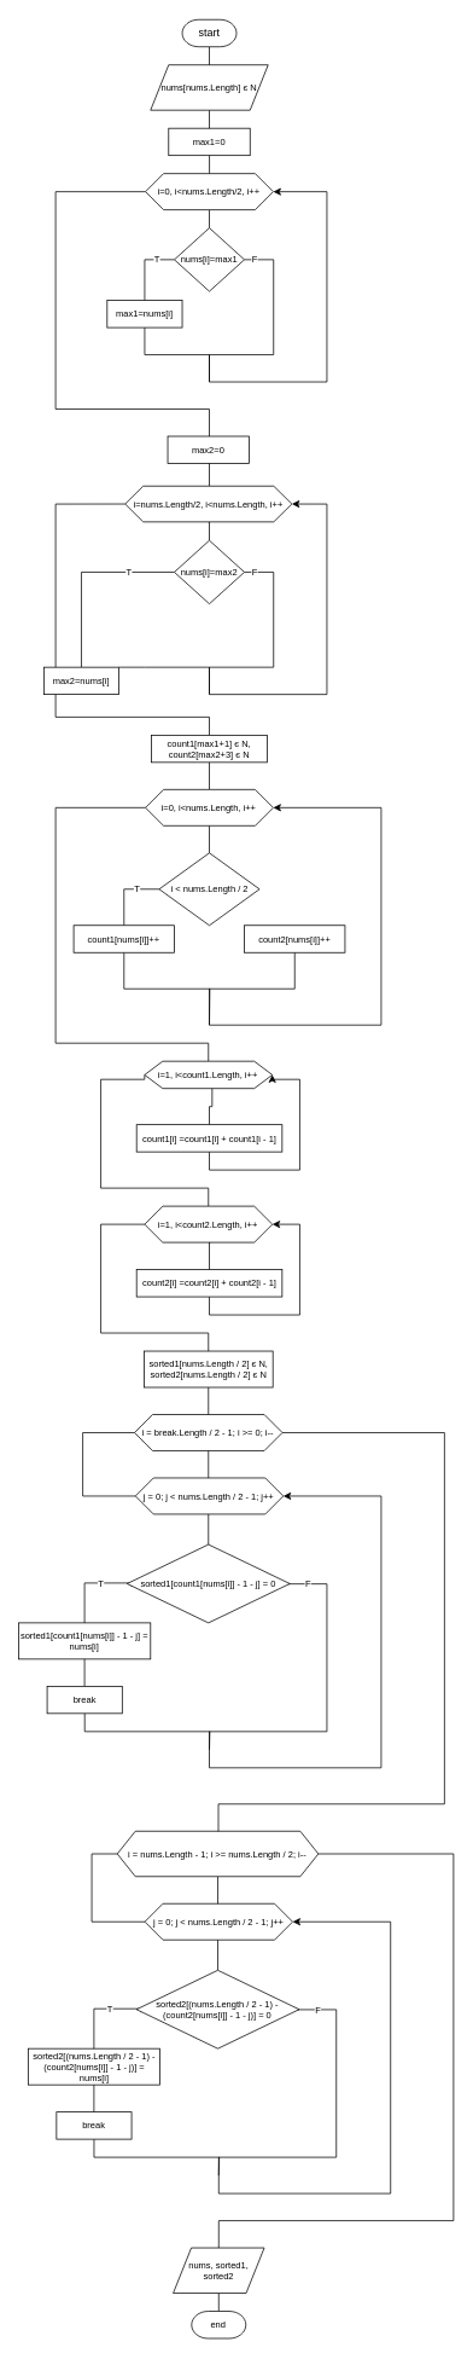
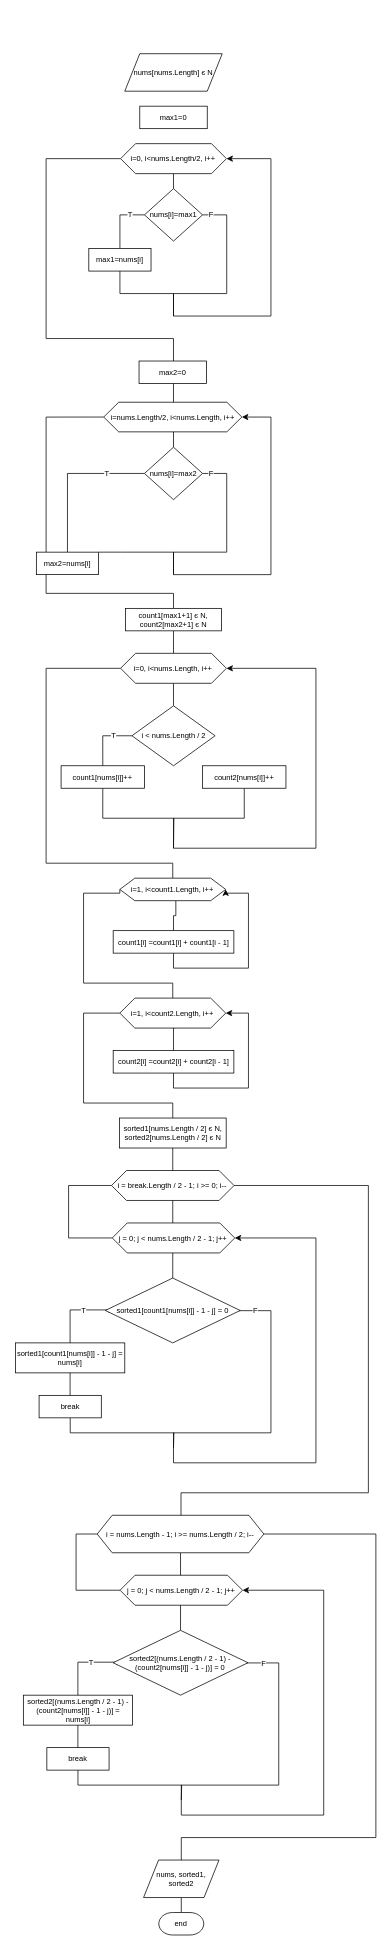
  <mxCell id="0" />
  <mxCell id="1" parent="0" />
- <mxCell id="2" style="edgeStyle=orthogonalEdgeStyle;rounded=0;orthogonalLoop=1;jettySize=auto;html=1;exitX=0.5;exitY=1;exitDx=0;exitDy=0;exitPerimeter=0;fontSize=10;endArrow=none;endFill=0;" edge="1" parent="1" source="3" target="8"><mxGeometry relative="1" as="geometry" /></mxCell>
- <mxCell id="3" value="start" style="strokeWidth=1;html=1;shape=mxgraph.flowchart.terminator;whiteSpace=wrap;" vertex="1" parent="1"><mxGeometry x="201" y="20" width="60" height="30" as="geometry" /></mxCell>
  <mxCell id="4" value="nums[nums.Length] є N" style="shape=parallelogram;perimeter=parallelogramPerimeter;whiteSpace=wrap;html=1;fixedSize=1;strokeWidth=1;fontSize=10;" vertex="1" parent="1"><mxGeometry x="166" y="70" width="130" height="50" as="geometry" /></mxCell>
  <mxCell id="5" value="max1=0" style="rounded=0;whiteSpace=wrap;html=1;fontSize=10;strokeWidth=1;" vertex="1" parent="1"><mxGeometry x="186" y="140" width="90" height="30" as="geometry" /></mxCell>
  <mxCell id="6" style="edgeStyle=orthogonalEdgeStyle;rounded=0;orthogonalLoop=1;jettySize=auto;html=1;exitX=0;exitY=0.5;exitDx=0;exitDy=0;fontSize=10;endArrow=none;endFill=0;" edge="1" parent="1" source="8" target="17"><mxGeometry relative="1" as="geometry"><Array as="points"><mxPoint x="61" y="210" /><mxPoint x="61" y="450" /><mxPoint x="231" y="450" /></Array></mxGeometry></mxCell>
  <mxCell id="7" style="edgeStyle=orthogonalEdgeStyle;rounded=0;orthogonalLoop=1;jettySize=auto;html=1;exitX=0.5;exitY=1;exitDx=0;exitDy=0;entryX=0.5;entryY=0;entryDx=0;entryDy=0;fontSize=10;endArrow=none;endFill=0;" edge="1" parent="1" source="8" target="11"><mxGeometry relative="1" as="geometry" /></mxCell>
  <mxCell id="8" value="i=0, i&amp;lt;nums.Length/2, i++" style="shape=hexagon;perimeter=hexagonPerimeter2;whiteSpace=wrap;html=1;fixedSize=1;strokeWidth=1;fontSize=10;" vertex="1" parent="1"><mxGeometry x="160.38" y="190" width="141.25" height="40" as="geometry" /></mxCell>
  <mxCell id="9" value="T" style="edgeStyle=orthogonalEdgeStyle;rounded=0;orthogonalLoop=1;jettySize=auto;html=1;exitX=0;exitY=0.5;exitDx=0;exitDy=0;entryX=0.5;entryY=0;entryDx=0;entryDy=0;fontSize=10;endArrow=none;endFill=0;" edge="1" parent="1" source="11" target="13"><mxGeometry x="-0.516" relative="1" as="geometry"><mxPoint as="offset" /></mxGeometry></mxCell>
  <mxCell id="10" value="F" style="edgeStyle=orthogonalEdgeStyle;rounded=0;orthogonalLoop=1;jettySize=auto;html=1;exitX=1;exitY=0.5;exitDx=0;exitDy=0;entryX=1;entryY=0.5;entryDx=0;entryDy=0;fontSize=10;endArrow=classic;endFill=1;" edge="1" parent="1" source="11" target="8"><mxGeometry x="-0.965" relative="1" as="geometry"><Array as="points"><mxPoint x="302" y="285" /><mxPoint x="302" y="390" /><mxPoint x="231" y="390" /><mxPoint x="231" y="420" /><mxPoint x="361" y="420" /><mxPoint x="361" y="210" /></Array><mxPoint as="offset" /></mxGeometry></mxCell>
  <mxCell id="11" value="nums[i]=max1" style="rhombus;whiteSpace=wrap;html=1;fontSize=10;strokeWidth=1;" vertex="1" parent="1"><mxGeometry x="192.25" y="250" width="77.5" height="70" as="geometry" /></mxCell>
  <mxCell id="12" style="edgeStyle=orthogonalEdgeStyle;rounded=0;orthogonalLoop=1;jettySize=auto;html=1;fontSize=10;endArrow=none;endFill=0;" edge="1" parent="1" source="13"><mxGeometry relative="1" as="geometry"><mxPoint x="231" y="420" as="targetPoint" /><Array as="points"><mxPoint x="160" y="390" /><mxPoint x="231" y="390" /><mxPoint x="231" y="400" /></Array></mxGeometry></mxCell>
  <mxCell id="13" value="max1=nums[i]" style="rounded=0;whiteSpace=wrap;html=1;strokeWidth=1;fontSize=10;" vertex="1" parent="1"><mxGeometry x="118" y="330" width="83" height="30" as="geometry" /></mxCell>
  <mxCell id="14" style="edgeStyle=orthogonalEdgeStyle;rounded=0;orthogonalLoop=1;jettySize=auto;html=1;exitX=0.5;exitY=1;exitDx=0;exitDy=0;fontSize=10;endArrow=none;endFill=0;" edge="1" parent="1" source="13" target="13"><mxGeometry relative="1" as="geometry" /></mxCell>
  <mxCell id="15" style="edgeStyle=orthogonalEdgeStyle;rounded=0;orthogonalLoop=1;jettySize=auto;html=1;exitX=0.5;exitY=1;exitDx=0;exitDy=0;entryX=0.5;entryY=0;entryDx=0;entryDy=0;fontSize=10;endArrow=none;endFill=0;" edge="1" parent="1" source="17" target="20"><mxGeometry relative="1" as="geometry" /></mxCell>
  <mxCell id="16" style="edgeStyle=orthogonalEdgeStyle;rounded=0;orthogonalLoop=1;jettySize=auto;html=1;exitX=0;exitY=0.5;exitDx=0;exitDy=0;entryX=0.5;entryY=0;entryDx=0;entryDy=0;fontSize=10;endArrow=none;endFill=0;" edge="1" parent="1" source="17" target="26"><mxGeometry relative="1" as="geometry"><Array as="points"><mxPoint x="61" y="555" /><mxPoint x="61" y="790" /><mxPoint x="231" y="790" /></Array></mxGeometry></mxCell>
  <mxCell id="17" value="i=nums.Length/2, i&amp;lt;nums.Length, i++" style="shape=hexagon;perimeter=hexagonPerimeter2;whiteSpace=wrap;html=1;fixedSize=1;strokeWidth=1;fontSize=10;" vertex="1" parent="1"><mxGeometry x="137.84" y="535" width="184.32" height="39.5" as="geometry" /></mxCell>
  <mxCell id="18" value="T" style="edgeStyle=orthogonalEdgeStyle;rounded=0;orthogonalLoop=1;jettySize=auto;html=1;exitX=0;exitY=0.5;exitDx=0;exitDy=0;entryX=0.5;entryY=0;entryDx=0;entryDy=0;fontSize=10;endArrow=none;endFill=0;" edge="1" source="20" target="22" parent="1"><mxGeometry x="-0.516" relative="1" as="geometry"><mxPoint as="offset" /></mxGeometry></mxCell>
  <mxCell id="19" value="F" style="edgeStyle=orthogonalEdgeStyle;rounded=0;orthogonalLoop=1;jettySize=auto;html=1;exitX=1;exitY=0.5;exitDx=0;exitDy=0;entryX=1;entryY=0.5;entryDx=0;entryDy=0;fontSize=10;endArrow=classic;endFill=1;" edge="1" source="20" target="17" parent="1"><mxGeometry x="-0.965" relative="1" as="geometry"><Array as="points"><mxPoint x="302" y="630" /><mxPoint x="302" y="735" /><mxPoint x="231" y="735" /><mxPoint x="231" y="765" /><mxPoint x="361" y="765" /><mxPoint x="361" y="555" /></Array><mxPoint as="offset" /></mxGeometry></mxCell>
  <mxCell id="20" value="nums[i]=max2" style="rhombus;whiteSpace=wrap;html=1;fontSize=10;strokeWidth=1;" vertex="1" parent="1"><mxGeometry x="192.25" y="595" width="77.5" height="70" as="geometry" /></mxCell>
  <mxCell id="21" style="edgeStyle=orthogonalEdgeStyle;rounded=0;orthogonalLoop=1;jettySize=auto;html=1;fontSize=10;endArrow=none;endFill=0;" edge="1" source="22" parent="1"><mxGeometry relative="1" as="geometry"><mxPoint x="231" y="765" as="targetPoint" /><Array as="points"><mxPoint x="160" y="735" /><mxPoint x="231" y="735" /><mxPoint x="231" y="745" /></Array></mxGeometry></mxCell>
  <mxCell id="22" value="max2=nums[i]" style="rounded=0;whiteSpace=wrap;html=1;strokeWidth=1;fontSize=10;" vertex="1" parent="1"><mxGeometry x="48" y="735" width="83" height="30" as="geometry" /></mxCell>
  <mxCell id="23" style="edgeStyle=orthogonalEdgeStyle;rounded=0;orthogonalLoop=1;jettySize=auto;html=1;exitX=0.5;exitY=1;exitDx=0;exitDy=0;fontSize=10;endArrow=none;endFill=0;" edge="1" source="22" target="22" parent="1"><mxGeometry relative="1" as="geometry" /></mxCell>
  <mxCell id="24" value="max2=0" style="rounded=0;whiteSpace=wrap;html=1;fontSize=10;strokeWidth=1;" vertex="1" parent="1"><mxGeometry x="185" y="480" width="90" height="30" as="geometry" /></mxCell>
  <mxCell id="25" style="edgeStyle=orthogonalEdgeStyle;rounded=0;orthogonalLoop=1;jettySize=auto;html=1;exitX=0.5;exitY=1;exitDx=0;exitDy=0;entryX=0.5;entryY=0;entryDx=0;entryDy=0;fontSize=10;endArrow=none;endFill=0;" edge="1" parent="1" source="26" target="29"><mxGeometry relative="1" as="geometry" /></mxCell>
- <mxCell id="26" value="count1[max1+1] є N,&lt;br&gt;count2[max2+3] є N" style="rounded=0;whiteSpace=wrap;html=1;strokeWidth=1;fontSize=10;" vertex="1" parent="1"><mxGeometry x="167.01" y="810" width="128" height="30" as="geometry" /></mxCell>
+ <mxCell id="26" value="count1[max1+1] є N,&lt;br&gt;count2[max2+1] є N" style="rounded=0;whiteSpace=wrap;html=1;strokeWidth=1;fontSize=10;" vertex="1" parent="1"><mxGeometry x="167.01" y="810" width="128" height="30" as="geometry" /></mxCell>
  <mxCell id="27" style="edgeStyle=orthogonalEdgeStyle;rounded=0;orthogonalLoop=1;jettySize=auto;html=1;exitX=0.5;exitY=1;exitDx=0;exitDy=0;entryX=0.5;entryY=0;entryDx=0;entryDy=0;fontSize=10;endArrow=none;endFill=0;" edge="1" parent="1" source="29" target="31"><mxGeometry relative="1" as="geometry" /></mxCell>
  <mxCell id="28" style="edgeStyle=orthogonalEdgeStyle;rounded=0;orthogonalLoop=1;jettySize=auto;html=1;exitX=0;exitY=0.5;exitDx=0;exitDy=0;fontSize=10;endArrow=none;endFill=0;" edge="1" parent="1" source="29" target="38"><mxGeometry relative="1" as="geometry"><Array as="points"><mxPoint x="61" y="890" /><mxPoint x="61" y="1150" /><mxPoint x="230" y="1150" /></Array></mxGeometry></mxCell>
  <mxCell id="29" value="i=0, i&amp;lt;nums.Length, i++" style="shape=hexagon;perimeter=hexagonPerimeter2;whiteSpace=wrap;html=1;fixedSize=1;strokeWidth=1;fontSize=10;" vertex="1" parent="1"><mxGeometry x="160.37" y="870" width="141.25" height="40" as="geometry" /></mxCell>
  <mxCell id="30" value="T" style="edgeStyle=orthogonalEdgeStyle;rounded=0;orthogonalLoop=1;jettySize=auto;html=1;exitX=0;exitY=0.5;exitDx=0;exitDy=0;entryX=0.5;entryY=0;entryDx=0;entryDy=0;fontSize=10;endArrow=none;endFill=0;" edge="1" parent="1" source="31" target="33"><mxGeometry x="-0.379" relative="1" as="geometry"><mxPoint as="offset" /></mxGeometry></mxCell>
  <mxCell id="31" value="i &amp;lt; nums.Length / 2" style="rhombus;whiteSpace=wrap;html=1;fontSize=10;strokeWidth=1;" vertex="1" parent="1"><mxGeometry x="175.51" y="940" width="111" height="80" as="geometry" /></mxCell>
  <mxCell id="32" style="edgeStyle=orthogonalEdgeStyle;rounded=0;orthogonalLoop=1;jettySize=auto;html=1;exitX=0.5;exitY=1;exitDx=0;exitDy=0;fontSize=10;endArrow=none;endFill=0;" edge="1" parent="1" source="33"><mxGeometry relative="1" as="geometry"><mxPoint x="231" y="1130" as="targetPoint" /></mxGeometry></mxCell>
  <mxCell id="33" value="count1[nums[i]]++" style="rounded=0;whiteSpace=wrap;html=1;fontSize=10;strokeWidth=1;" vertex="1" parent="1"><mxGeometry x="81" y="1020" width="111.25" height="30" as="geometry" /></mxCell>
  <mxCell id="34" style="edgeStyle=orthogonalEdgeStyle;rounded=0;orthogonalLoop=1;jettySize=auto;html=1;exitX=0.5;exitY=1;exitDx=0;exitDy=0;fontSize=10;endArrow=classic;endFill=1;entryX=1;entryY=0.5;entryDx=0;entryDy=0;" edge="1" parent="1" source="35" target="29"><mxGeometry relative="1" as="geometry"><mxPoint x="251" y="1140" as="targetPoint" /><Array as="points"><mxPoint x="325" y="1090" /><mxPoint x="231" y="1090" /><mxPoint x="231" y="1130" /><mxPoint x="421" y="1130" /><mxPoint x="421" y="890" /></Array></mxGeometry></mxCell>
  <mxCell id="35" value="count2[nums[i]]++" style="rounded=0;whiteSpace=wrap;html=1;fontSize=10;strokeWidth=1;" vertex="1" parent="1"><mxGeometry x="269.75" y="1020" width="111.25" height="30" as="geometry" /></mxCell>
  <mxCell id="36" style="edgeStyle=orthogonalEdgeStyle;rounded=0;orthogonalLoop=1;jettySize=auto;html=1;exitX=0.529;exitY=0.984;exitDx=0;exitDy=0;entryX=0.5;entryY=0;entryDx=0;entryDy=0;fontSize=10;endArrow=none;endFill=0;exitPerimeter=0;" edge="1" parent="1" source="38" target="40"><mxGeometry relative="1" as="geometry" /></mxCell>
  <mxCell id="37" style="edgeStyle=orthogonalEdgeStyle;rounded=0;orthogonalLoop=1;jettySize=auto;html=1;exitX=0;exitY=0.5;exitDx=0;exitDy=0;entryX=0.5;entryY=0;entryDx=0;entryDy=0;fontSize=10;endArrow=none;endFill=0;" edge="1" parent="1" source="38" target="43"><mxGeometry relative="1" as="geometry"><Array as="points"><mxPoint x="111" y="1190" /><mxPoint x="111" y="1310" /><mxPoint x="230" y="1310" /></Array></mxGeometry></mxCell>
  <mxCell id="38" value="i=1, i&amp;lt;count1.Length, i++" style="shape=hexagon;perimeter=hexagonPerimeter2;whiteSpace=wrap;html=1;fixedSize=1;strokeWidth=1;fontSize=10;" vertex="1" parent="1"><mxGeometry x="159.38" y="1170" width="141.25" height="30" as="geometry" /></mxCell>
  <mxCell id="39" style="edgeStyle=orthogonalEdgeStyle;rounded=0;orthogonalLoop=1;jettySize=auto;html=1;exitX=0.5;exitY=1;exitDx=0;exitDy=0;entryX=1;entryY=0.5;entryDx=0;entryDy=0;fontSize=10;endArrow=classic;endFill=1;" edge="1" parent="1" source="40" target="38"><mxGeometry relative="1" as="geometry"><Array as="points"><mxPoint x="231" y="1290" /><mxPoint x="331" y="1290" /><mxPoint x="331" y="1190" /></Array></mxGeometry></mxCell>
  <mxCell id="40" value="count1[i] =count1[i] + count1[i - 1]" style="rounded=0;whiteSpace=wrap;html=1;strokeWidth=1;fontSize=10;" vertex="1" parent="1"><mxGeometry x="150.51" y="1240" width="161" height="30" as="geometry" /></mxCell>
  <mxCell id="41" style="edgeStyle=orthogonalEdgeStyle;rounded=0;orthogonalLoop=1;jettySize=auto;html=1;exitX=0.529;exitY=0.984;exitDx=0;exitDy=0;entryX=0.5;entryY=0;entryDx=0;entryDy=0;fontSize=10;endArrow=none;endFill=0;exitPerimeter=0;" edge="1" source="43" target="45" parent="1"><mxGeometry relative="1" as="geometry" /></mxCell>
  <mxCell id="42" style="edgeStyle=orthogonalEdgeStyle;rounded=0;orthogonalLoop=1;jettySize=auto;html=1;exitX=0;exitY=0.5;exitDx=0;exitDy=0;entryX=0.5;entryY=0;entryDx=0;entryDy=0;fontSize=10;endArrow=none;endFill=0;" edge="1" parent="1" source="43" target="47"><mxGeometry relative="1" as="geometry"><Array as="points"><mxPoint x="111" y="1350" /><mxPoint x="111" y="1470" /><mxPoint x="230" y="1470" /></Array></mxGeometry></mxCell>
  <mxCell id="43" value="i=1, i&amp;lt;count2.Length, i++" style="shape=hexagon;perimeter=hexagonPerimeter2;whiteSpace=wrap;html=1;fixedSize=1;strokeWidth=1;fontSize=10;" vertex="1" parent="1"><mxGeometry x="159.38" y="1330" width="141.25" height="40" as="geometry" /></mxCell>
  <mxCell id="44" style="edgeStyle=orthogonalEdgeStyle;rounded=0;orthogonalLoop=1;jettySize=auto;html=1;exitX=0.5;exitY=1;exitDx=0;exitDy=0;entryX=1;entryY=0.5;entryDx=0;entryDy=0;fontSize=10;endArrow=classic;endFill=1;" edge="1" source="45" target="43" parent="1"><mxGeometry relative="1" as="geometry"><Array as="points"><mxPoint x="231" y="1450" /><mxPoint x="331" y="1450" /><mxPoint x="331" y="1350" /></Array></mxGeometry></mxCell>
  <mxCell id="45" value="count2[i] =count2[i] + count2[i - 1]" style="rounded=0;whiteSpace=wrap;html=1;strokeWidth=1;fontSize=10;" vertex="1" parent="1"><mxGeometry x="150.51" y="1400" width="161" height="30" as="geometry" /></mxCell>
  <mxCell id="46" style="edgeStyle=orthogonalEdgeStyle;rounded=0;orthogonalLoop=1;jettySize=auto;html=1;exitX=0.5;exitY=1;exitDx=0;exitDy=0;fontSize=10;endArrow=none;endFill=0;entryX=0.5;entryY=0;entryDx=0;entryDy=0;" edge="1" parent="1" source="47" target="54"><mxGeometry relative="1" as="geometry"><mxPoint x="221" y="1560" as="targetPoint" /><Array as="points"><mxPoint x="231" y="1530" /><mxPoint x="231" y="1704" /></Array></mxGeometry></mxCell>
  <mxCell id="47" value="sorted1[nums.Length / 2] є N,&lt;br&gt;sorted2[nums.Length / 2] є N" style="rounded=0;whiteSpace=wrap;html=1;strokeWidth=1;fontSize=10;" vertex="1" parent="1"><mxGeometry x="158.76" y="1490" width="142.5" height="40" as="geometry" /></mxCell>
  <mxCell id="48" style="edgeStyle=orthogonalEdgeStyle;rounded=0;orthogonalLoop=1;jettySize=auto;html=1;exitX=1;exitY=0.5;exitDx=0;exitDy=0;fontSize=10;endArrow=none;endFill=0;entryX=0.5;entryY=0;entryDx=0;entryDy=0;" edge="1" parent="1" source="49" target="60"><mxGeometry relative="1" as="geometry"><mxPoint x="241" y="2030" as="targetPoint" /><Array as="points"><mxPoint x="491" y="1580" /><mxPoint x="491" y="1990" /><mxPoint x="241" y="1990" /><mxPoint x="241" y="2030" /></Array></mxGeometry></mxCell>
  <mxCell id="49" value="i = break.Length / 2 - 1; i &amp;gt;= 0; i--" style="shape=hexagon;perimeter=hexagonPerimeter2;whiteSpace=wrap;html=1;fixedSize=1;fontSize=10;strokeWidth=1;" vertex="1" parent="1"><mxGeometry x="148.3" y="1560" width="163.43" height="40" as="geometry" /></mxCell>
  <mxCell id="50" style="edgeStyle=orthogonalEdgeStyle;rounded=0;orthogonalLoop=1;jettySize=auto;html=1;exitX=0;exitY=0.5;exitDx=0;exitDy=0;entryX=0;entryY=0.5;entryDx=0;entryDy=0;fontSize=10;endArrow=none;endFill=0;" edge="1" parent="1" source="51" target="49"><mxGeometry relative="1" as="geometry"><Array as="points"><mxPoint x="91" y="1650" /><mxPoint x="91" y="1580" /></Array></mxGeometry></mxCell>
  <mxCell id="51" value="j = 0; j &amp;lt; nums.Length / 2 - 1; j++" style="shape=hexagon;perimeter=hexagonPerimeter2;whiteSpace=wrap;html=1;fixedSize=1;fontSize=10;strokeWidth=1;" vertex="1" parent="1"><mxGeometry x="149.29" y="1630" width="163.43" height="40" as="geometry" /></mxCell>
  <mxCell id="52" value="T" style="edgeStyle=orthogonalEdgeStyle;rounded=0;orthogonalLoop=1;jettySize=auto;html=1;exitX=0.028;exitY=0.537;exitDx=0;exitDy=0;fontSize=10;endArrow=none;endFill=0;exitPerimeter=0;" edge="1" parent="1" source="54" target="57"><mxGeometry x="-0.553" relative="1" as="geometry"><Array as="points"><mxPoint x="145" y="1746" /><mxPoint x="93" y="1746" /></Array><mxPoint as="offset" /></mxGeometry></mxCell>
  <mxCell id="53" value="F" style="edgeStyle=orthogonalEdgeStyle;rounded=0;orthogonalLoop=1;jettySize=auto;html=1;exitX=0.964;exitY=0.528;exitDx=0;exitDy=0;entryX=1;entryY=0.5;entryDx=0;entryDy=0;fontSize=10;endArrow=classic;endFill=1;exitPerimeter=0;" edge="1" parent="1" source="54" target="51"><mxGeometry x="-0.94" relative="1" as="geometry"><Array as="points"><mxPoint x="314" y="1747" /><mxPoint x="361" y="1747" /><mxPoint x="361" y="1910" /><mxPoint x="231" y="1910" /><mxPoint x="231" y="1950" /><mxPoint x="421" y="1950" /><mxPoint x="421" y="1650" /></Array><mxPoint as="offset" /></mxGeometry></mxCell>
  <mxCell id="54" value="sorted1[count1[nums[i]] - 1 - j] = 0" style="rhombus;whiteSpace=wrap;html=1;fontSize=10;strokeWidth=1;" vertex="1" parent="1"><mxGeometry x="140" y="1703.5" width="180" height="86.5" as="geometry" /></mxCell>
  <mxCell id="55" value="sorted1[count1[nums[i]] - 1 - j] = nums[i]" style="rounded=0;whiteSpace=wrap;html=1;strokeWidth=1;fontSize=10;" vertex="1" parent="1"><mxGeometry x="20.3" y="1790" width="145.7" height="40" as="geometry" /></mxCell>
  <mxCell id="56" style="edgeStyle=orthogonalEdgeStyle;rounded=0;orthogonalLoop=1;jettySize=auto;html=1;exitX=0.5;exitY=1;exitDx=0;exitDy=0;fontSize=10;endArrow=none;endFill=0;" edge="1" parent="1" source="57"><mxGeometry relative="1" as="geometry"><mxPoint x="231" y="1930" as="targetPoint" /></mxGeometry></mxCell>
  <mxCell id="57" value="break" style="rounded=0;whiteSpace=wrap;html=1;strokeWidth=1;fontSize=10;" vertex="1" parent="1"><mxGeometry x="51.65" y="1860" width="83" height="30" as="geometry" /></mxCell>
  <mxCell id="58" style="edgeStyle=orthogonalEdgeStyle;rounded=0;orthogonalLoop=1;jettySize=auto;html=1;exitX=0.5;exitY=1;exitDx=0;exitDy=0;fontSize=10;endArrow=none;endFill=0;" edge="1" parent="1" source="60" target="65"><mxGeometry relative="1" as="geometry" /></mxCell>
  <mxCell id="59" style="edgeStyle=orthogonalEdgeStyle;rounded=0;orthogonalLoop=1;jettySize=auto;html=1;exitX=1;exitY=0.5;exitDx=0;exitDy=0;entryX=0.5;entryY=0;entryDx=0;entryDy=0;fontSize=10;endArrow=none;endFill=0;" edge="1" parent="1" source="60" target="70"><mxGeometry relative="1" as="geometry"><Array as="points"><mxPoint x="501" y="2045" /><mxPoint x="501" y="2450" /><mxPoint x="241" y="2450" /></Array></mxGeometry></mxCell>
  <mxCell id="60" value="i = nums.Length - 1; i &amp;gt;= nums.Length / 2; i--" style="shape=hexagon;perimeter=hexagonPerimeter2;whiteSpace=wrap;html=1;fixedSize=1;fontSize=10;strokeWidth=1;" vertex="1" parent="1"><mxGeometry x="129.19" y="2020" width="222.34" height="50" as="geometry" /></mxCell>
  <mxCell id="61" style="edgeStyle=orthogonalEdgeStyle;rounded=0;orthogonalLoop=1;jettySize=auto;html=1;exitX=0;exitY=0.5;exitDx=0;exitDy=0;entryX=0;entryY=0.5;entryDx=0;entryDy=0;fontSize=10;endArrow=none;endFill=0;" edge="1" source="62" target="60" parent="1"><mxGeometry relative="1" as="geometry"><Array as="points"><mxPoint x="101" y="2120" /><mxPoint x="101" y="2045" /></Array></mxGeometry></mxCell>
  <mxCell id="62" value="j = 0; j &amp;lt; nums.Length / 2 - 1; j++" style="shape=hexagon;perimeter=hexagonPerimeter2;whiteSpace=wrap;html=1;fixedSize=1;fontSize=10;strokeWidth=1;" vertex="1" parent="1"><mxGeometry x="159.65" y="2100" width="163.43" height="40" as="geometry" /></mxCell>
  <mxCell id="63" value="T" style="edgeStyle=orthogonalEdgeStyle;rounded=0;orthogonalLoop=1;jettySize=auto;html=1;exitX=0.028;exitY=0.537;exitDx=0;exitDy=0;fontSize=10;endArrow=none;endFill=0;exitPerimeter=0;" edge="1" source="65" target="68" parent="1"><mxGeometry x="-0.553" relative="1" as="geometry"><Array as="points"><mxPoint x="155.36" y="2216" /><mxPoint x="103.36" y="2216" /></Array><mxPoint as="offset" /></mxGeometry></mxCell>
  <mxCell id="64" value="F" style="edgeStyle=orthogonalEdgeStyle;rounded=0;orthogonalLoop=1;jettySize=auto;html=1;exitX=0.964;exitY=0.528;exitDx=0;exitDy=0;entryX=1;entryY=0.5;entryDx=0;entryDy=0;fontSize=10;endArrow=classic;endFill=1;exitPerimeter=0;" edge="1" source="65" target="62" parent="1"><mxGeometry x="-0.94" relative="1" as="geometry"><Array as="points"><mxPoint x="324.36" y="2217" /><mxPoint x="371.36" y="2217" /><mxPoint x="371.36" y="2380" /><mxPoint x="241.36" y="2380" /><mxPoint x="241.36" y="2420" /><mxPoint x="431.36" y="2420" /><mxPoint x="431.36" y="2120" /></Array><mxPoint as="offset" /></mxGeometry></mxCell>
  <mxCell id="65" value="sorted2[(nums.Length / 2 - 1) - (count2[nums[i]] - 1 - j)] = 0" style="rhombus;whiteSpace=wrap;html=1;fontSize=10;strokeWidth=1;" vertex="1" parent="1"><mxGeometry x="150.36" y="2173.5" width="180" height="86.5" as="geometry" /></mxCell>
  <mxCell id="66" value="sorted2[(nums.Length / 2 - 1) - (count2[nums[i]] - 1 - j)] = nums[i]" style="rounded=0;whiteSpace=wrap;html=1;strokeWidth=1;fontSize=10;" vertex="1" parent="1"><mxGeometry x="30.66" y="2260" width="145.7" height="40" as="geometry" /></mxCell>
  <mxCell id="67" style="edgeStyle=orthogonalEdgeStyle;rounded=0;orthogonalLoop=1;jettySize=auto;html=1;exitX=0.5;exitY=1;exitDx=0;exitDy=0;fontSize=10;endArrow=none;endFill=0;" edge="1" source="68" parent="1"><mxGeometry relative="1" as="geometry"><mxPoint x="241.36" y="2400" as="targetPoint" /></mxGeometry></mxCell>
  <mxCell id="68" value="break" style="rounded=0;whiteSpace=wrap;html=1;strokeWidth=1;fontSize=10;" vertex="1" parent="1"><mxGeometry x="62.01" y="2330" width="83" height="30" as="geometry" /></mxCell>
  <mxCell id="69" style="edgeStyle=orthogonalEdgeStyle;rounded=0;orthogonalLoop=1;jettySize=auto;html=1;exitX=0.5;exitY=1;exitDx=0;exitDy=0;entryX=0.5;entryY=0;entryDx=0;entryDy=0;entryPerimeter=0;fontSize=10;endArrow=none;endFill=0;" edge="1" parent="1" source="70" target="71"><mxGeometry relative="1" as="geometry" /></mxCell>
  <mxCell id="70" value="nums, sorted1, sorted2" style="shape=parallelogram;perimeter=parallelogramPerimeter;whiteSpace=wrap;html=1;fixedSize=1;strokeWidth=1;fontSize=10;" vertex="1" parent="1"><mxGeometry x="191.05" y="2480" width="100.64" height="50" as="geometry" /></mxCell>
  <mxCell id="71" value="end" style="strokeWidth=1;html=1;shape=mxgraph.flowchart.terminator;whiteSpace=wrap;fontSize=10;" vertex="1" parent="1"><mxGeometry x="211.37" y="2550" width="60" height="30" as="geometry" /></mxCell>
